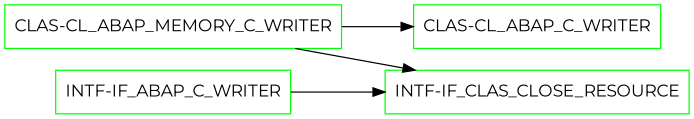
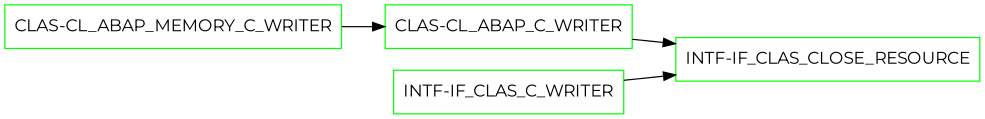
  digraph {
    fontname=Montserrat
    rankdir=LR
    node [color=green fontname=Montserrat shape=box]
    edge [fontname=Montserrat]
    "CLAS-CL_ABAP_MEMORY_C_WRITER"
    "CLAS-CL_ABAP_C_WRITER"
    n3 [label="INTF-IF_CLAS_CLOSE_RESOURCE"]
-   "INTF-IF_ABAP_C_WRITER"
+   "INTF-IF_ABAP_C_WRITER" [label="INTF-IF_CLAS_C_WRITER"]
    "CLAS-CL_ABAP_MEMORY_C_WRITER" -> "CLAS-CL_ABAP_C_WRITER"
-   "CLAS-CL_ABAP_MEMORY_C_WRITER" -> n3
+   "CLAS-CL_ABAP_C_WRITER" -> n3
    "INTF-IF_ABAP_C_WRITER" -> n3
  }
